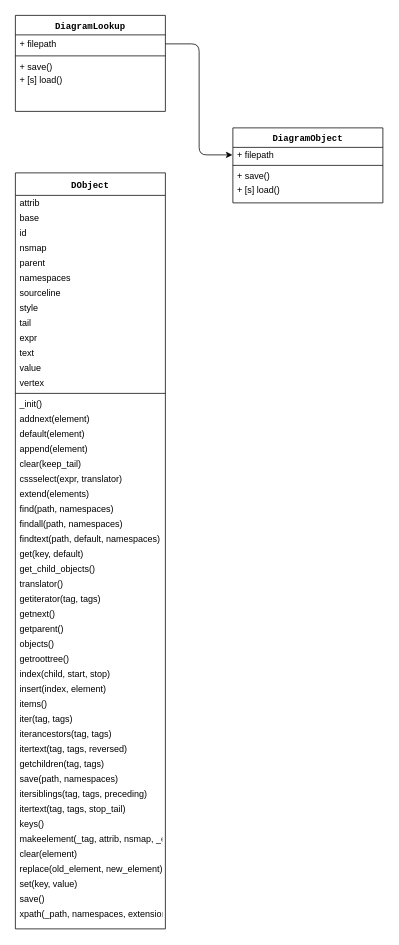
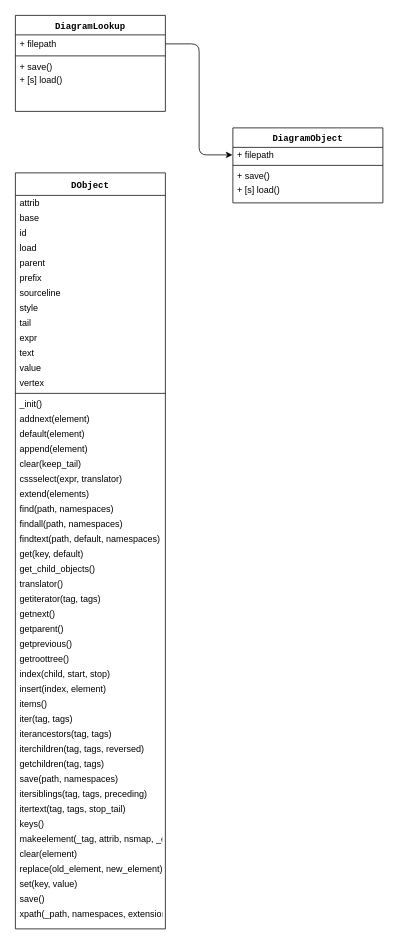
  <mxCell id="0" />
  <mxCell id="1" parent="0" />
  <mxCell id="2" value="DObject" style="swimlane;fontStyle=1;align=center;verticalAlign=middle;childLayout=stackLayout;horizontal=1;startSize=30;horizontalStack=0;resizeParent=1;resizeLast=0;collapsible=1;marginBottom=0;rounded=0;shadow=0;strokeWidth=1;fontFamily=Courier New;fillColor=none;" parent="1" keke="kekeee" vertex="1"><mxGeometry x="20" y="230" width="200" height="1008" as="geometry"><mxRectangle x="120" y="240" width="80" height="26" as="alternateBounds" /></mxGeometry></mxCell>
  <mxCell id="3" value="attrib" style="text;strokeColor=none;fillColor=none;align=left;verticalAlign=middle;spacingLeft=4;spacingRight=4;overflow=hidden;rotatable=0;points=[[0,0.5],[1,0.5]];portConstraint=eastwest;" parent="2" vertex="1"><mxGeometry y="30" width="200" height="20" as="geometry" /></mxCell>
  <mxCell id="4" value="base" style="text;strokeColor=none;fillColor=none;align=left;verticalAlign=middle;spacingLeft=4;spacingRight=4;overflow=hidden;rotatable=0;points=[[0,0.5],[1,0.5]];portConstraint=eastwest;" parent="2" vertex="1"><mxGeometry y="50" width="200" height="20" as="geometry" /></mxCell>
  <mxCell id="5" value="id" style="text;strokeColor=none;fillColor=none;align=left;verticalAlign=middle;spacingLeft=4;spacingRight=4;overflow=hidden;rotatable=0;points=[[0,0.5],[1,0.5]];portConstraint=eastwest;" parent="2" vertex="1"><mxGeometry y="70" width="200" height="20" as="geometry" /></mxCell>
- <mxCell id="6" value="nsmap" style="text;strokeColor=none;fillColor=none;align=left;verticalAlign=middle;spacingLeft=4;spacingRight=4;overflow=hidden;rotatable=0;points=[[0,0.5],[1,0.5]];portConstraint=eastwest;" parent="2" vertex="1"><mxGeometry y="90" width="200" height="20" as="geometry" /></mxCell>
+ <mxCell id="6" value="load" style="text;strokeColor=none;fillColor=none;align=left;verticalAlign=middle;spacingLeft=4;spacingRight=4;overflow=hidden;rotatable=0;points=[[0,0.5],[1,0.5]];portConstraint=eastwest;" parent="2" vertex="1"><mxGeometry y="90" width="200" height="20" as="geometry" /></mxCell>
  <mxCell id="7" value="parent" style="text;strokeColor=none;fillColor=none;align=left;verticalAlign=middle;spacingLeft=4;spacingRight=4;overflow=hidden;rotatable=0;points=[[0,0.5],[1,0.5]];portConstraint=eastwest;" parent="2" vertex="1"><mxGeometry y="110" width="200" height="20" as="geometry" /></mxCell>
- <mxCell id="8" value="namespaces" style="text;strokeColor=none;fillColor=none;align=left;verticalAlign=middle;spacingLeft=4;spacingRight=4;overflow=hidden;rotatable=0;points=[[0,0.5],[1,0.5]];portConstraint=eastwest;" parent="2" vertex="1"><mxGeometry y="130" width="200" height="20" as="geometry" /></mxCell>
+ <mxCell id="8" value="prefix" style="text;strokeColor=none;fillColor=none;align=left;verticalAlign=middle;spacingLeft=4;spacingRight=4;overflow=hidden;rotatable=0;points=[[0,0.5],[1,0.5]];portConstraint=eastwest;" parent="2" vertex="1"><mxGeometry y="130" width="200" height="20" as="geometry" /></mxCell>
  <mxCell id="9" value="sourceline" style="text;strokeColor=none;fillColor=none;align=left;verticalAlign=middle;spacingLeft=4;spacingRight=4;overflow=hidden;rotatable=0;points=[[0,0.5],[1,0.5]];portConstraint=eastwest;" parent="2" vertex="1"><mxGeometry y="150" width="200" height="20" as="geometry" /></mxCell>
  <mxCell id="10" value="style" style="text;strokeColor=none;fillColor=none;align=left;verticalAlign=middle;spacingLeft=4;spacingRight=4;overflow=hidden;rotatable=0;points=[[0,0.5],[1,0.5]];portConstraint=eastwest;" parent="2" vertex="1"><mxGeometry y="170" width="200" height="20" as="geometry" /></mxCell>
  <mxCell id="11" value="tail" style="text;strokeColor=none;fillColor=none;align=left;verticalAlign=middle;spacingLeft=4;spacingRight=4;overflow=hidden;rotatable=0;points=[[0,0.5],[1,0.5]];portConstraint=eastwest;" parent="2" vertex="1"><mxGeometry y="190" width="200" height="20" as="geometry" /></mxCell>
  <mxCell id="12" value="expr" style="text;strokeColor=none;fillColor=none;align=left;verticalAlign=middle;spacingLeft=4;spacingRight=4;overflow=hidden;rotatable=0;points=[[0,0.5],[1,0.5]];portConstraint=eastwest;" parent="2" vertex="1"><mxGeometry y="210" width="200" height="20" as="geometry" /></mxCell>
  <mxCell id="13" value="text" style="text;strokeColor=none;fillColor=none;align=left;verticalAlign=middle;spacingLeft=4;spacingRight=4;overflow=hidden;rotatable=0;points=[[0,0.5],[1,0.5]];portConstraint=eastwest;" parent="2" vertex="1"><mxGeometry y="230" width="200" height="20" as="geometry" /></mxCell>
  <mxCell id="14" value="value" style="text;strokeColor=none;fillColor=none;align=left;verticalAlign=middle;spacingLeft=4;spacingRight=4;overflow=hidden;rotatable=0;points=[[0,0.5],[1,0.5]];portConstraint=eastwest;" parent="2" vertex="1"><mxGeometry y="250" width="200" height="20" as="geometry" /></mxCell>
  <mxCell id="15" value="vertex" style="text;strokeColor=none;fillColor=none;align=left;verticalAlign=middle;spacingLeft=4;spacingRight=4;overflow=hidden;rotatable=0;points=[[0,0.5],[1,0.5]];portConstraint=eastwest;" parent="2" vertex="1"><mxGeometry y="270" width="200" height="20" as="geometry" /></mxCell>
  <mxCell id="16" value="" style="line;strokeWidth=1;fillColor=none;align=left;verticalAlign=middle;spacingTop=-1;spacingLeft=3;spacingRight=3;rotatable=0;labelPosition=right;points=[];portConstraint=eastwest;" parent="2" vertex="1"><mxGeometry y="290" width="200" height="8" as="geometry" /></mxCell>
  <mxCell id="17" value="_init()" style="text;strokeColor=none;fillColor=none;align=left;verticalAlign=middle;spacingLeft=4;spacingRight=4;overflow=hidden;rotatable=0;points=[[0,0.5],[1,0.5]];portConstraint=eastwest;" parent="2" vertex="1"><mxGeometry y="298" width="200" height="20" as="geometry" /></mxCell>
  <mxCell id="18" value="addnext(element)" style="text;strokeColor=none;fillColor=none;align=left;verticalAlign=middle;spacingLeft=4;spacingRight=4;overflow=hidden;rotatable=0;points=[[0,0.5],[1,0.5]];portConstraint=eastwest;" parent="2" vertex="1"><mxGeometry y="318" width="200" height="20" as="geometry" /></mxCell>
  <mxCell id="19" value="default(element)" style="text;strokeColor=none;fillColor=none;align=left;verticalAlign=middle;spacingLeft=4;spacingRight=4;overflow=hidden;rotatable=0;points=[[0,0.5],[1,0.5]];portConstraint=eastwest;" parent="2" vertex="1"><mxGeometry y="338" width="200" height="20" as="geometry" /></mxCell>
  <mxCell id="20" value="append(element)" style="text;strokeColor=none;fillColor=none;align=left;verticalAlign=middle;spacingLeft=4;spacingRight=4;overflow=hidden;rotatable=0;points=[[0,0.5],[1,0.5]];portConstraint=eastwest;" parent="2" vertex="1"><mxGeometry y="358" width="200" height="20" as="geometry" /></mxCell>
  <mxCell id="21" value="clear(keep_tail)" style="text;strokeColor=none;fillColor=none;align=left;verticalAlign=middle;spacingLeft=4;spacingRight=4;overflow=hidden;rotatable=0;points=[[0,0.5],[1,0.5]];portConstraint=eastwest;" parent="2" vertex="1"><mxGeometry y="378" width="200" height="20" as="geometry" /></mxCell>
  <mxCell id="22" value="cssselect(expr, translator)" style="text;strokeColor=none;fillColor=none;align=left;verticalAlign=middle;spacingLeft=4;spacingRight=4;overflow=hidden;rotatable=0;points=[[0,0.5],[1,0.5]];portConstraint=eastwest;" parent="2" vertex="1"><mxGeometry y="398" width="200" height="20" as="geometry" /></mxCell>
  <mxCell id="23" value="extend(elements)" style="text;strokeColor=none;fillColor=none;align=left;verticalAlign=middle;spacingLeft=4;spacingRight=4;overflow=hidden;rotatable=0;points=[[0,0.5],[1,0.5]];portConstraint=eastwest;" parent="2" vertex="1"><mxGeometry y="418" width="200" height="20" as="geometry" /></mxCell>
  <mxCell id="24" value="find(path, namespaces)" style="text;strokeColor=none;fillColor=none;align=left;verticalAlign=middle;spacingLeft=4;spacingRight=4;overflow=hidden;rotatable=0;points=[[0,0.5],[1,0.5]];portConstraint=eastwest;" parent="2" vertex="1"><mxGeometry y="438" width="200" height="20" as="geometry" /></mxCell>
  <mxCell id="25" value="findall(path, namespaces)" style="text;strokeColor=none;fillColor=none;align=left;verticalAlign=middle;spacingLeft=4;spacingRight=4;overflow=hidden;rotatable=0;points=[[0,0.5],[1,0.5]];portConstraint=eastwest;" parent="2" vertex="1"><mxGeometry y="458" width="200" height="20" as="geometry" /></mxCell>
  <mxCell id="26" value="findtext(path, default, namespaces)" style="text;strokeColor=none;fillColor=none;align=left;verticalAlign=middle;spacingLeft=4;spacingRight=4;overflow=hidden;rotatable=0;points=[[0,0.5],[1,0.5]];portConstraint=eastwest;" parent="2" vertex="1"><mxGeometry y="478" width="200" height="20" as="geometry" /></mxCell>
  <mxCell id="27" value="get(key, default)" style="text;strokeColor=none;fillColor=none;align=left;verticalAlign=middle;spacingLeft=4;spacingRight=4;overflow=hidden;rotatable=0;points=[[0,0.5],[1,0.5]];portConstraint=eastwest;" parent="2" vertex="1"><mxGeometry y="498" width="200" height="20" as="geometry" /></mxCell>
  <mxCell id="28" value="get_child_objects()" style="text;strokeColor=none;fillColor=none;align=left;verticalAlign=middle;spacingLeft=4;spacingRight=4;overflow=hidden;rotatable=0;points=[[0,0.5],[1,0.5]];portConstraint=eastwest;" parent="2" vertex="1"><mxGeometry y="518" width="200" height="20" as="geometry" /></mxCell>
  <mxCell id="29" value="translator()" style="text;strokeColor=none;fillColor=none;align=left;verticalAlign=middle;spacingLeft=4;spacingRight=4;overflow=hidden;rotatable=0;points=[[0,0.5],[1,0.5]];portConstraint=eastwest;" parent="2" vertex="1"><mxGeometry y="538" width="200" height="20" as="geometry" /></mxCell>
  <mxCell id="30" value="getiterator(tag, tags)" style="text;strokeColor=none;fillColor=none;align=left;verticalAlign=middle;spacingLeft=4;spacingRight=4;overflow=hidden;rotatable=0;points=[[0,0.5],[1,0.5]];portConstraint=eastwest;" parent="2" vertex="1"><mxGeometry y="558" width="200" height="20" as="geometry" /></mxCell>
  <mxCell id="31" value="getnext()" style="text;strokeColor=none;fillColor=none;align=left;verticalAlign=middle;spacingLeft=4;spacingRight=4;overflow=hidden;rotatable=0;points=[[0,0.5],[1,0.5]];portConstraint=eastwest;" parent="2" vertex="1"><mxGeometry y="578" width="200" height="20" as="geometry" /></mxCell>
  <mxCell id="32" value="getparent()" style="text;strokeColor=none;fillColor=none;align=left;verticalAlign=middle;spacingLeft=4;spacingRight=4;overflow=hidden;rotatable=0;points=[[0,0.5],[1,0.5]];portConstraint=eastwest;" parent="2" vertex="1"><mxGeometry y="598" width="200" height="20" as="geometry" /></mxCell>
- <mxCell id="33" value="objects()" style="text;strokeColor=none;fillColor=none;align=left;verticalAlign=middle;spacingLeft=4;spacingRight=4;overflow=hidden;rotatable=0;points=[[0,0.5],[1,0.5]];portConstraint=eastwest;" parent="2" vertex="1"><mxGeometry y="618" width="200" height="20" as="geometry" /></mxCell>
+ <mxCell id="33" value="getprevious()" style="text;strokeColor=none;fillColor=none;align=left;verticalAlign=middle;spacingLeft=4;spacingRight=4;overflow=hidden;rotatable=0;points=[[0,0.5],[1,0.5]];portConstraint=eastwest;" parent="2" vertex="1"><mxGeometry y="618" width="200" height="20" as="geometry" /></mxCell>
  <mxCell id="34" value="getroottree()" style="text;strokeColor=none;fillColor=none;align=left;verticalAlign=middle;spacingLeft=4;spacingRight=4;overflow=hidden;rotatable=0;points=[[0,0.5],[1,0.5]];portConstraint=eastwest;" parent="2" vertex="1"><mxGeometry y="638" width="200" height="20" as="geometry" /></mxCell>
  <mxCell id="35" value="index(child, start, stop)" style="text;strokeColor=none;fillColor=none;align=left;verticalAlign=middle;spacingLeft=4;spacingRight=4;overflow=hidden;rotatable=0;points=[[0,0.5],[1,0.5]];portConstraint=eastwest;" parent="2" vertex="1"><mxGeometry y="658" width="200" height="20" as="geometry" /></mxCell>
  <mxCell id="36" value="insert(index, element)" style="text;strokeColor=none;fillColor=none;align=left;verticalAlign=middle;spacingLeft=4;spacingRight=4;overflow=hidden;rotatable=0;points=[[0,0.5],[1,0.5]];portConstraint=eastwest;" parent="2" vertex="1"><mxGeometry y="678" width="200" height="20" as="geometry" /></mxCell>
  <mxCell id="37" value="items()" style="text;strokeColor=none;fillColor=none;align=left;verticalAlign=middle;spacingLeft=4;spacingRight=4;overflow=hidden;rotatable=0;points=[[0,0.5],[1,0.5]];portConstraint=eastwest;" parent="2" vertex="1"><mxGeometry y="698" width="200" height="20" as="geometry" /></mxCell>
  <mxCell id="38" value="iter(tag, tags)" style="text;strokeColor=none;fillColor=none;align=left;verticalAlign=middle;spacingLeft=4;spacingRight=4;overflow=hidden;rotatable=0;points=[[0,0.5],[1,0.5]];portConstraint=eastwest;" parent="2" vertex="1"><mxGeometry y="718" width="200" height="20" as="geometry" /></mxCell>
  <mxCell id="39" value="iterancestors(tag, tags)" style="text;strokeColor=none;fillColor=none;align=left;verticalAlign=middle;spacingLeft=4;spacingRight=4;overflow=hidden;rotatable=0;points=[[0,0.5],[1,0.5]];portConstraint=eastwest;" parent="2" vertex="1"><mxGeometry y="738" width="200" height="20" as="geometry" /></mxCell>
- <mxCell id="40" value="itertext(tag, tags, reversed)" style="text;strokeColor=none;fillColor=none;align=left;verticalAlign=middle;spacingLeft=4;spacingRight=4;overflow=hidden;rotatable=0;points=[[0,0.5],[1,0.5]];portConstraint=eastwest;" parent="2" vertex="1"><mxGeometry y="758" width="200" height="20" as="geometry" /></mxCell>
+ <mxCell id="40" value="iterchildren(tag, tags, reversed)" style="text;strokeColor=none;fillColor=none;align=left;verticalAlign=middle;spacingLeft=4;spacingRight=4;overflow=hidden;rotatable=0;points=[[0,0.5],[1,0.5]];portConstraint=eastwest;" parent="2" vertex="1"><mxGeometry y="758" width="200" height="20" as="geometry" /></mxCell>
  <mxCell id="41" value="getchildren(tag, tags)" style="text;strokeColor=none;fillColor=none;align=left;verticalAlign=middle;spacingLeft=4;spacingRight=4;overflow=hidden;rotatable=0;points=[[0,0.5],[1,0.5]];portConstraint=eastwest;" parent="2" vertex="1"><mxGeometry y="778" width="200" height="20" as="geometry" /></mxCell>
  <mxCell id="42" value="save(path, namespaces)" style="text;strokeColor=none;fillColor=none;align=left;verticalAlign=middle;spacingLeft=4;spacingRight=4;overflow=hidden;rotatable=0;points=[[0,0.5],[1,0.5]];portConstraint=eastwest;" parent="2" vertex="1"><mxGeometry y="798" width="200" height="20" as="geometry" /></mxCell>
  <mxCell id="43" value="itersiblings(tag, tags, preceding)" style="text;strokeColor=none;fillColor=none;align=left;verticalAlign=middle;spacingLeft=4;spacingRight=4;overflow=hidden;rotatable=0;points=[[0,0.5],[1,0.5]];portConstraint=eastwest;" parent="2" vertex="1"><mxGeometry y="818" width="200" height="20" as="geometry" /></mxCell>
  <mxCell id="44" value="itertext(tag, tags, stop_tail)" style="text;strokeColor=none;fillColor=none;align=left;verticalAlign=middle;spacingLeft=4;spacingRight=4;overflow=hidden;rotatable=0;points=[[0,0.5],[1,0.5]];portConstraint=eastwest;" parent="2" vertex="1"><mxGeometry y="838" width="200" height="20" as="geometry" /></mxCell>
  <mxCell id="45" value="keys()" style="text;strokeColor=none;fillColor=none;align=left;verticalAlign=middle;spacingLeft=4;spacingRight=4;overflow=hidden;rotatable=0;points=[[0,0.5],[1,0.5]];portConstraint=eastwest;" parent="2" vertex="1"><mxGeometry y="858" width="200" height="20" as="geometry" /></mxCell>
  <mxCell id="46" value="makeelement(_tag, attrib, nsmap, _extra)" style="text;strokeColor=none;fillColor=none;align=left;verticalAlign=middle;spacingLeft=4;spacingRight=4;overflow=hidden;rotatable=0;points=[[0,0.5],[1,0.5]];portConstraint=eastwest;" parent="2" vertex="1"><mxGeometry y="878" width="200" height="20" as="geometry" /></mxCell>
  <mxCell id="47" value="clear(element)" style="text;strokeColor=none;fillColor=none;align=left;verticalAlign=middle;spacingLeft=4;spacingRight=4;overflow=hidden;rotatable=0;points=[[0,0.5],[1,0.5]];portConstraint=eastwest;" parent="2" vertex="1"><mxGeometry y="898" width="200" height="20" as="geometry" /></mxCell>
  <mxCell id="48" value="replace(old_element, new_element)" style="text;strokeColor=none;fillColor=none;align=left;verticalAlign=middle;spacingLeft=4;spacingRight=4;overflow=hidden;rotatable=0;points=[[0,0.5],[1,0.5]];portConstraint=eastwest;" parent="2" vertex="1"><mxGeometry y="918" width="200" height="20" as="geometry" /></mxCell>
  <mxCell id="49" value="set(key, value)" style="text;strokeColor=none;fillColor=none;align=left;verticalAlign=middle;spacingLeft=4;spacingRight=4;overflow=hidden;rotatable=0;points=[[0,0.5],[1,0.5]];portConstraint=eastwest;" parent="2" vertex="1"><mxGeometry y="938" width="200" height="20" as="geometry" /></mxCell>
  <mxCell id="50" value="save()" style="text;strokeColor=none;fillColor=none;align=left;verticalAlign=middle;spacingLeft=4;spacingRight=4;overflow=hidden;rotatable=0;points=[[0,0.5],[1,0.5]];portConstraint=eastwest;" parent="2" vertex="1"><mxGeometry y="958" width="200" height="20" as="geometry" /></mxCell>
  <mxCell id="51" value="xpath(_path, namespaces, extensions, smart_strings, _variables)" style="text;strokeColor=none;fillColor=none;align=left;verticalAlign=middle;spacingLeft=4;spacingRight=4;overflow=hidden;rotatable=0;points=[[0,0.5],[1,0.5]];portConstraint=eastwest;" parent="2" vertex="1"><mxGeometry y="978" width="200" height="20" as="geometry" /></mxCell>
  <mxCell id="52" value="DiagramObject" style="swimlane;fontStyle=1;align=center;verticalAlign=middle;childLayout=stackLayout;horizontal=1;startSize=26;horizontalStack=0;resizeParent=1;resizeLast=0;collapsible=1;marginBottom=0;rounded=0;shadow=0;strokeWidth=1;fontFamily=Courier New;fillColor=none;" parent="1" vertex="1"><mxGeometry x="310" y="170" width="200" height="100" as="geometry" /></mxCell>
  <mxCell id="53" value="+ filepath" style="text;strokeColor=none;fillColor=none;align=left;verticalAlign=middle;spacingLeft=4;spacingRight=4;overflow=hidden;rotatable=0;points=[[0,0.5],[1,0.5]];portConstraint=eastwest;" parent="52" vertex="1"><mxGeometry y="26" width="200" height="20" as="geometry" /></mxCell>
  <mxCell id="54" value="" style="line;strokeWidth=1;fillColor=none;align=left;verticalAlign=middle;spacingTop=-1;spacingLeft=3;spacingRight=3;rotatable=0;labelPosition=right;points=[];portConstraint=eastwest;" parent="52" vertex="1"><mxGeometry y="46" width="200" height="8" as="geometry" /></mxCell>
  <mxCell id="55" value="+ save()" style="text;strokeColor=none;fillColor=none;align=left;verticalAlign=middle;spacingLeft=4;spacingRight=4;overflow=hidden;rotatable=0;points=[[0,0.5],[1,0.5]];portConstraint=eastwest;" parent="52" vertex="1"><mxGeometry y="54" width="200" height="20" as="geometry" /></mxCell>
  <mxCell id="56" value="+ [s] load()" style="text;strokeColor=none;fillColor=none;align=left;verticalAlign=middle;spacingLeft=4;spacingRight=4;overflow=hidden;rotatable=0;points=[[0,0.5],[1,0.5]];portConstraint=eastwest;" parent="52" vertex="1"><mxGeometry y="74" width="200" height="16" as="geometry" /></mxCell>
  <mxCell id="57" value="DiagramLookup" style="swimlane;fontStyle=1;align=center;verticalAlign=middle;childLayout=stackLayout;horizontal=1;startSize=26;horizontalStack=0;resizeParent=1;resizeLast=0;collapsible=1;marginBottom=0;rounded=0;shadow=0;strokeWidth=1;fontFamily=Courier New;fillColor=none;" parent="1" vertex="1"><mxGeometry x="20" y="20" width="200" height="128" as="geometry"><mxRectangle x="130" y="180" width="80" height="26" as="alternateBounds" /></mxGeometry></mxCell>
  <mxCell id="58" value="+ filepath" style="text;strokeColor=none;fillColor=none;align=left;verticalAlign=middle;spacingLeft=4;spacingRight=4;overflow=hidden;rotatable=0;points=[[0,0.5],[1,0.5]];portConstraint=eastwest;" parent="57" vertex="1"><mxGeometry y="26" width="200" height="24" as="geometry" /></mxCell>
  <mxCell id="59" value="" style="line;strokeWidth=1;fillColor=none;align=left;verticalAlign=middle;spacingTop=-1;spacingLeft=3;spacingRight=3;rotatable=0;labelPosition=right;points=[];portConstraint=eastwest;" parent="57" vertex="1"><mxGeometry y="50" width="200" height="8" as="geometry" /></mxCell>
  <mxCell id="60" value="+ save()" style="text;strokeColor=none;fillColor=none;align=left;verticalAlign=middle;spacingLeft=4;spacingRight=4;overflow=hidden;rotatable=0;points=[[0,0.5],[1,0.5]];portConstraint=eastwest;" parent="57" vertex="1"><mxGeometry y="58" width="200" height="20" as="geometry" /></mxCell>
  <mxCell id="61" value="+ [s] load()" style="text;strokeColor=none;fillColor=none;align=left;verticalAlign=middle;spacingLeft=4;spacingRight=4;overflow=hidden;rotatable=0;points=[[0,0.5],[1,0.5]];portConstraint=eastwest;" parent="57" vertex="1"><mxGeometry y="78" width="200" height="16" as="geometry" /></mxCell>
  <mxCell id="62" style="edgeStyle=elbowEdgeStyle;html=1;entryX=-0.003;entryY=0.5;entryDx=0;entryDy=0;entryPerimeter=0;" parent="1" source="58" target="53" edge="1"><mxGeometry relative="1" as="geometry" /></mxCell>
